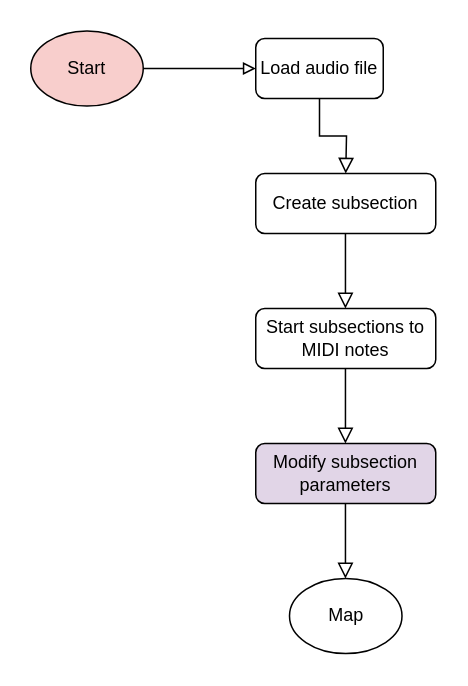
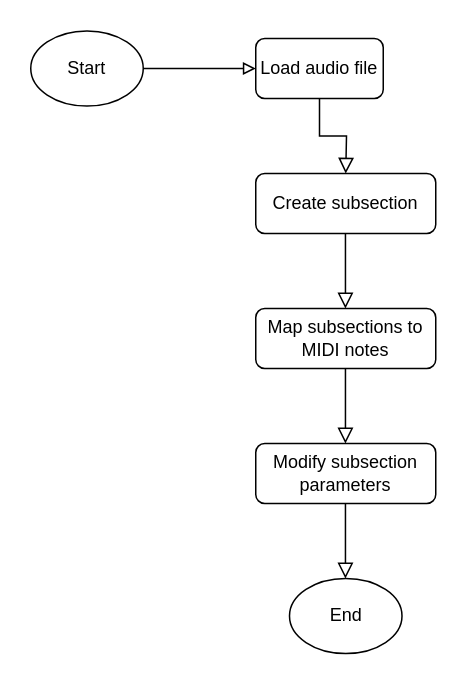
  <mxCell id="0" />
  <mxCell id="1" parent="0" />
  <mxCell id="2" value="" style="rounded=0;html=1;jettySize=auto;orthogonalLoop=1;fontSize=11;endArrow=block;endFill=0;endSize=8;strokeWidth=1;shadow=0;labelBackgroundColor=none;edgeStyle=orthogonalEdgeStyle;" parent="1" source="3" edge="1"><mxGeometry relative="1" as="geometry"><mxPoint x="230" y="115" as="targetPoint" /></mxGeometry></mxCell>
  <mxCell id="3" value="Load audio file" style="rounded=1;whiteSpace=wrap;html=1;fontSize=12;glass=0;strokeWidth=1;shadow=0;" parent="1" vertex="1"><mxGeometry x="170" y="25" width="85" height="40" as="geometry" /></mxCell>
  <mxCell id="4" value="Create subsection" style="rounded=1;whiteSpace=wrap;html=1;fontSize=12;glass=0;strokeWidth=1;shadow=0;" parent="1" vertex="1"><mxGeometry x="170" y="115" width="120" height="40" as="geometry" /></mxCell>
- <mxCell id="5" value="Start subsections to MIDI notes" style="rounded=1;whiteSpace=wrap;html=1;fontSize=12;glass=0;strokeWidth=1;shadow=0;" parent="1" vertex="1"><mxGeometry x="170" y="205" width="120" height="40" as="geometry" /></mxCell>
+ <mxCell id="5" value="Map subsections to MIDI notes" style="rounded=1;whiteSpace=wrap;html=1;fontSize=12;glass=0;strokeWidth=1;shadow=0;" parent="1" vertex="1"><mxGeometry x="170" y="205" width="120" height="40" as="geometry" /></mxCell>
  <mxCell id="6" value="" style="endArrow=block;html=1;exitX=1;exitY=0.5;exitDx=0;exitDy=0;entryX=0;entryY=0.5;entryDx=0;entryDy=0;endFill=0;" edge="1" parent="1" target="3"><mxGeometry width="50" height="50" relative="1" as="geometry"><mxPoint x="90" y="45" as="sourcePoint" /><mxPoint x="280" y="255" as="targetPoint" /></mxGeometry></mxCell>
- <mxCell id="7" value="Map" style="ellipse;whiteSpace=wrap;html=1;" vertex="1" parent="1"><mxGeometry x="192.5" y="385" width="75" height="50" as="geometry" /></mxCell>
+ <mxCell id="7" value="End" style="ellipse;whiteSpace=wrap;html=1;" vertex="1" parent="1"><mxGeometry x="192.5" y="385" width="75" height="50" as="geometry" /></mxCell>
  <mxCell id="8" value="" style="rounded=0;html=1;jettySize=auto;orthogonalLoop=1;fontSize=11;endArrow=block;endFill=0;endSize=8;strokeWidth=1;shadow=0;labelBackgroundColor=none;edgeStyle=orthogonalEdgeStyle;" edge="1" parent="1"><mxGeometry relative="1" as="geometry"><mxPoint x="229.8" y="155" as="sourcePoint" /><mxPoint x="229.8" y="205" as="targetPoint" /></mxGeometry></mxCell>
  <mxCell id="9" value="" style="rounded=0;html=1;jettySize=auto;orthogonalLoop=1;fontSize=11;endArrow=block;endFill=0;endSize=8;strokeWidth=1;shadow=0;labelBackgroundColor=none;edgeStyle=orthogonalEdgeStyle;" edge="1" parent="1"><mxGeometry relative="1" as="geometry"><mxPoint x="229.8" y="245" as="sourcePoint" /><mxPoint x="229.8" y="295" as="targetPoint" /></mxGeometry></mxCell>
- <mxCell id="10" value="Start&lt;br&gt;" style="ellipse;whiteSpace=wrap;html=1;fillColor=#f8cecc;" vertex="1" parent="1"><mxGeometry x="20" y="20" width="75" height="50" as="geometry" /></mxCell>
- <mxCell id="11" value="Modify subsection parameters" style="rounded=1;whiteSpace=wrap;html=1;fontSize=12;glass=0;strokeWidth=1;shadow=0;fillColor=#e1d5e7;" vertex="1" parent="1"><mxGeometry x="170" y="295" width="120" height="40" as="geometry" /></mxCell>
+ <mxCell id="10" value="Start&lt;br&gt;" style="ellipse;whiteSpace=wrap;html=1;" vertex="1" parent="1"><mxGeometry x="20" y="20" width="75" height="50" as="geometry" /></mxCell>
+ <mxCell id="11" value="Modify subsection parameters" style="rounded=1;whiteSpace=wrap;html=1;fontSize=12;glass=0;strokeWidth=1;shadow=0;" vertex="1" parent="1"><mxGeometry x="170" y="295" width="120" height="40" as="geometry" /></mxCell>
  <mxCell id="12" value="" style="rounded=0;html=1;jettySize=auto;orthogonalLoop=1;fontSize=11;endArrow=block;endFill=0;endSize=8;strokeWidth=1;shadow=0;labelBackgroundColor=none;edgeStyle=orthogonalEdgeStyle;" edge="1" parent="1"><mxGeometry relative="1" as="geometry"><mxPoint x="229.8" y="335" as="sourcePoint" /><mxPoint x="229.8" y="385" as="targetPoint" /></mxGeometry></mxCell>
